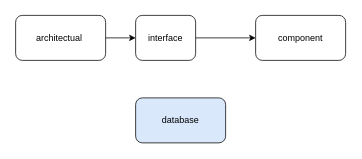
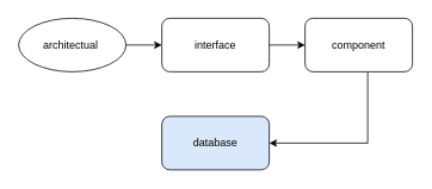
  <mxCell id="0" />
  <mxCell id="1" parent="0" />
  <mxCell id="2" value="" style="edgeStyle=orthogonalEdgeStyle;rounded=0;orthogonalLoop=1;jettySize=auto;html=1;" edge="1" parent="1" source="3" target="5"><mxGeometry relative="1" as="geometry" /></mxCell>
- <mxCell id="3" value="interface" style="rounded=1;whiteSpace=wrap;html=1;" vertex="1" parent="1"><mxGeometry x="180" y="20" width="80" height="60" as="geometry" /></mxCell>
+ <mxCell id="3" value="interface" style="rounded=1;whiteSpace=wrap;html=1;" vertex="1" parent="1"><mxGeometry x="180" y="20" width="120" height="60" as="geometry" /></mxCell>
+ <mxCell id="4" style="edgeStyle=orthogonalEdgeStyle;rounded=0;orthogonalLoop=1;jettySize=auto;html=1;entryX=1;entryY=0.5;entryDx=0;entryDy=0;" edge="1" parent="1" source="5" target="8"><mxGeometry relative="1" as="geometry"><Array as="points"><mxPoint x="410" y="160" /></Array></mxGeometry></mxCell>
  <mxCell id="5" value="component" style="rounded=1;whiteSpace=wrap;html=1;" vertex="1" parent="1"><mxGeometry x="340" y="20" width="120" height="60" as="geometry" /></mxCell>
  <mxCell id="6" value="" style="edgeStyle=orthogonalEdgeStyle;rounded=0;orthogonalLoop=1;jettySize=auto;html=1;" edge="1" parent="1" source="7" target="3"><mxGeometry relative="1" as="geometry" /></mxCell>
- <mxCell id="7" value="architectual&amp;nbsp;" style="rounded=1;whiteSpace=wrap;html=1;" vertex="1" parent="1"><mxGeometry x="20" y="20" width="120" height="60" as="geometry" /></mxCell>
+ <mxCell id="7" value="architectual&amp;nbsp;" style="ellipse;whiteSpace=wrap;html=1;" vertex="1" parent="1"><mxGeometry x="20" y="20" width="120" height="60" as="geometry" /></mxCell>
  <mxCell id="8" value="database" style="rounded=1;whiteSpace=wrap;html=1;fillColor=#dae8fc;" vertex="1" parent="1"><mxGeometry x="180" y="130" width="120" height="60" as="geometry" /></mxCell>
